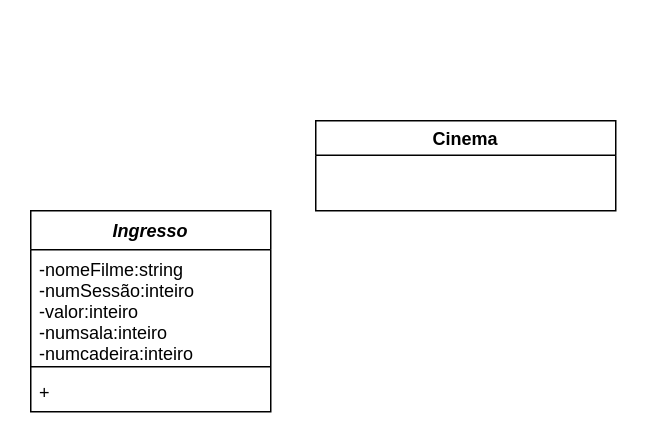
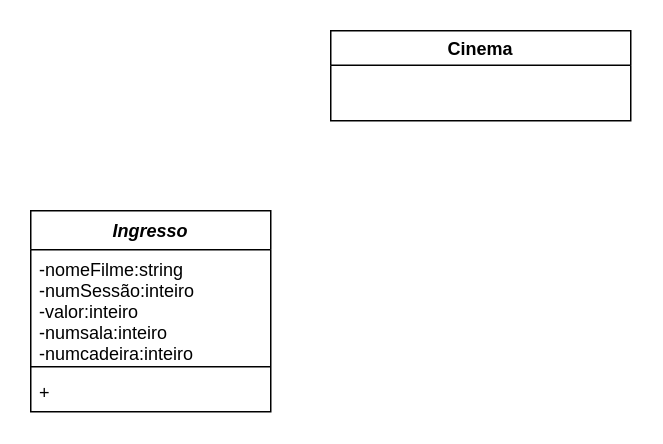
  <mxCell id="0" />
  <mxCell id="1" parent="0" />
  <mxCell id="2" value="Ingresso" style="swimlane;fontStyle=3;align=center;verticalAlign=top;childLayout=stackLayout;horizontal=1;startSize=26;horizontalStack=0;resizeParent=1;resizeParentMax=0;resizeLast=0;collapsible=1;marginBottom=0;" parent="1" vertex="1"><mxGeometry x="20" y="140" width="160" height="134" as="geometry" /></mxCell>
  <mxCell id="3" value="-nomeFilme:string&#10;-numSessão:inteiro&#10;-valor:inteiro&#10;-numsala:inteiro&#10;-numcadeira:inteiro" style="text;strokeColor=none;fillColor=none;align=left;verticalAlign=top;spacingLeft=4;spacingRight=4;overflow=hidden;rotatable=0;points=[[0,0.5],[1,0.5]];portConstraint=eastwest;" parent="2" vertex="1"><mxGeometry y="26" width="160" height="74" as="geometry" /></mxCell>
  <mxCell id="4" value="" style="line;strokeWidth=1;fillColor=none;align=left;verticalAlign=middle;spacingTop=-1;spacingLeft=3;spacingRight=3;rotatable=0;labelPosition=right;points=[];portConstraint=eastwest;" parent="2" vertex="1"><mxGeometry y="100" width="160" height="8" as="geometry" /></mxCell>
  <mxCell id="5" value="+" style="text;strokeColor=none;fillColor=none;align=left;verticalAlign=top;spacingLeft=4;spacingRight=4;overflow=hidden;rotatable=0;points=[[0,0.5],[1,0.5]];portConstraint=eastwest;" parent="2" vertex="1"><mxGeometry y="108" width="160" height="26" as="geometry" /></mxCell>
- <mxCell id="6" value="Cinema" style="swimlane;" vertex="1" parent="1"><mxGeometry x="210" y="80" width="200" height="60" as="geometry" /></mxCell>
+ <mxCell id="6" value="Cinema" style="swimlane;" vertex="1" parent="1"><mxGeometry x="220" y="20" width="200" height="60" as="geometry" /></mxCell>
